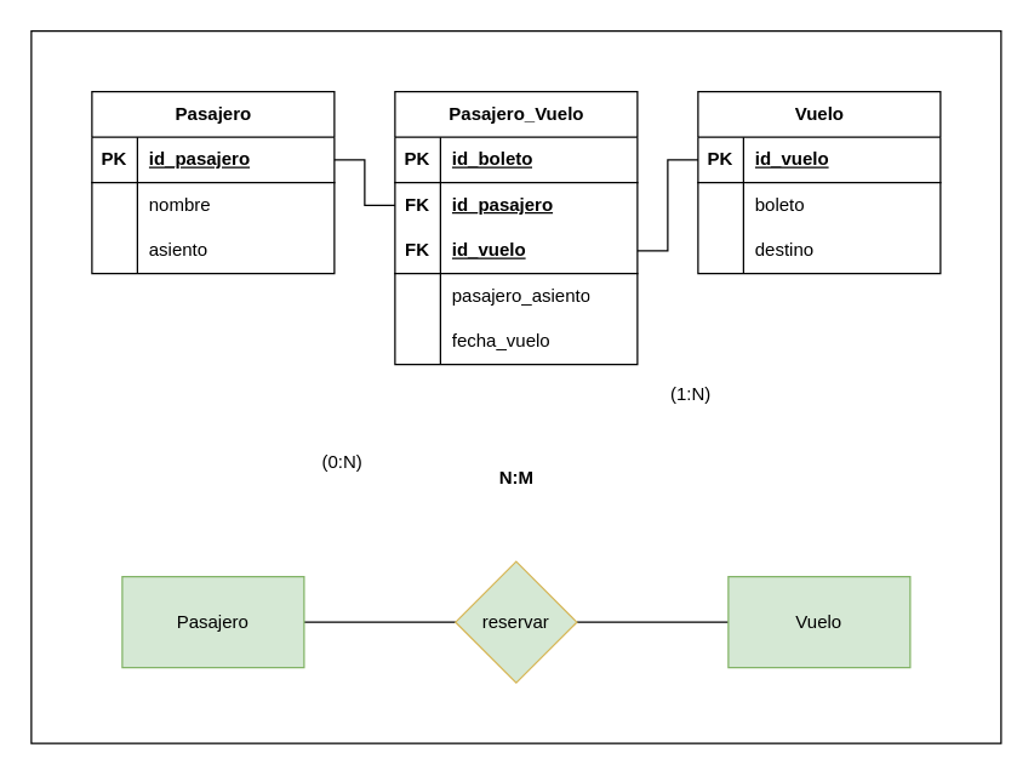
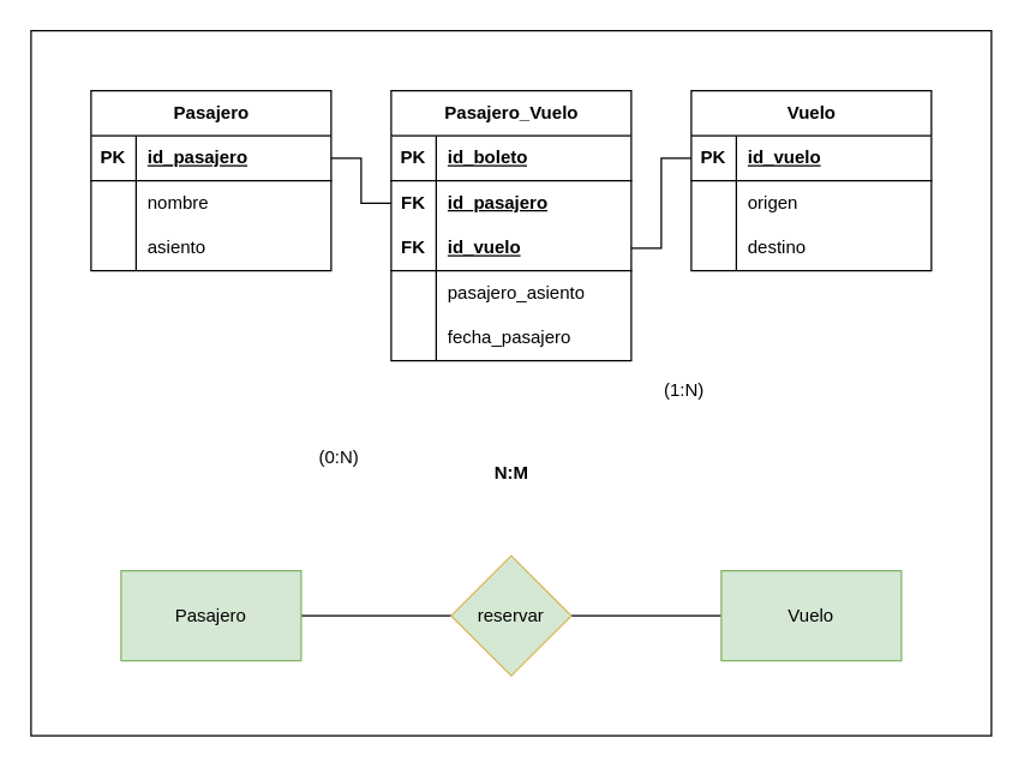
  <mxCell id="0" />
  <mxCell id="1" parent="0" />
  <mxCell id="2" value="" style="group" vertex="1" connectable="0" parent="1"><mxGeometry width="640" height="470" as="geometry" x="20" y="20" /></mxCell>
  <mxCell id="3" value="" style="rounded=0;whiteSpace=wrap;html=1;" parent="2" vertex="1"><mxGeometry width="640" height="470" as="geometry" /></mxCell>
  <mxCell id="4" style="edgeStyle=orthogonalEdgeStyle;rounded=0;orthogonalLoop=1;jettySize=auto;html=1;exitX=1;exitY=0.5;exitDx=0;exitDy=0;entryX=0;entryY=0.5;entryDx=0;entryDy=0;endArrow=none;startFill=0;" parent="2" source="6" target="8" edge="1"><mxGeometry relative="1" as="geometry" /></mxCell>
  <mxCell id="5" style="edgeStyle=orthogonalEdgeStyle;rounded=0;orthogonalLoop=1;jettySize=auto;html=1;exitX=0;exitY=0.5;exitDx=0;exitDy=0;entryX=1;entryY=0.5;entryDx=0;entryDy=0;endArrow=none;startFill=0;" parent="2" source="6" target="7" edge="1"><mxGeometry relative="1" as="geometry" /></mxCell>
  <mxCell id="6" value="reservar" style="rhombus;whiteSpace=wrap;html=1;fillColor=#d5e8d4;strokeColor=#d6b656;" parent="2" vertex="1"><mxGeometry x="280" y="350" width="80" height="80" as="geometry" /></mxCell>
  <mxCell id="7" value="Pasajero" style="rounded=0;whiteSpace=wrap;html=1;fillColor=#d5e8d4;strokeColor=#82b366;" parent="2" vertex="1"><mxGeometry x="60" y="360" width="120" height="60" as="geometry" /></mxCell>
  <mxCell id="8" value="Vuelo" style="rounded=0;whiteSpace=wrap;html=1;fillColor=#d5e8d4;strokeColor=#82b366;" parent="2" vertex="1"><mxGeometry x="460" y="360" width="120" height="60" as="geometry" /></mxCell>
  <mxCell id="9" value="(0:N)" style="text;html=1;align=center;verticalAlign=middle;resizable=0;points=[];autosize=1;strokeColor=none;fillColor=none;" parent="2" vertex="1"><mxGeometry x="180" y="270" width="50" height="30" as="geometry" /></mxCell>
  <mxCell id="10" value="(1:N)" style="text;html=1;align=center;verticalAlign=middle;resizable=0;points=[];autosize=1;strokeColor=none;fillColor=none;" parent="2" vertex="1"><mxGeometry x="410" y="225" width="50" height="30" as="geometry" /></mxCell>
  <mxCell id="11" value="N:M" style="text;html=1;align=center;verticalAlign=middle;resizable=0;points=[];autosize=1;strokeColor=none;fillColor=none;fontStyle=1" parent="2" vertex="1"><mxGeometry x="295" y="280" width="50" height="30" as="geometry" /></mxCell>
  <mxCell id="12" value="Pasajero" style="shape=table;startSize=30;container=1;collapsible=1;childLayout=tableLayout;fixedRows=1;rowLines=0;fontStyle=1;align=center;resizeLast=1;html=1;" parent="2" vertex="1"><mxGeometry x="40" y="40" width="160" height="120" as="geometry" /></mxCell>
  <mxCell id="13" value="" style="shape=tableRow;horizontal=0;startSize=0;swimlaneHead=0;swimlaneBody=0;fillColor=none;collapsible=0;dropTarget=0;points=[[0,0.5],[1,0.5]];portConstraint=eastwest;top=0;left=0;right=0;bottom=1;" parent="12" vertex="1"><mxGeometry y="30" width="160" height="30" as="geometry" /></mxCell>
  <mxCell id="14" value="PK" style="shape=partialRectangle;connectable=0;fillColor=none;top=0;left=0;bottom=0;right=0;fontStyle=1;overflow=hidden;whiteSpace=wrap;html=1;" parent="13" vertex="1"><mxGeometry width="30" height="30" as="geometry"><mxRectangle width="30" height="30" as="alternateBounds" /></mxGeometry></mxCell>
  <mxCell id="15" value="id_pasajero" style="shape=partialRectangle;connectable=0;fillColor=none;top=0;left=0;bottom=0;right=0;align=left;spacingLeft=6;fontStyle=5;overflow=hidden;whiteSpace=wrap;html=1;" parent="13" vertex="1"><mxGeometry x="30" width="130" height="30" as="geometry"><mxRectangle width="130" height="30" as="alternateBounds" /></mxGeometry></mxCell>
  <mxCell id="16" value="" style="shape=tableRow;horizontal=0;startSize=0;swimlaneHead=0;swimlaneBody=0;fillColor=none;collapsible=0;dropTarget=0;points=[[0,0.5],[1,0.5]];portConstraint=eastwest;top=0;left=0;right=0;bottom=0;" parent="12" vertex="1"><mxGeometry y="60" width="160" height="30" as="geometry" /></mxCell>
  <mxCell id="17" value="" style="shape=partialRectangle;connectable=0;fillColor=none;top=0;left=0;bottom=0;right=0;editable=1;overflow=hidden;whiteSpace=wrap;html=1;" parent="16" vertex="1"><mxGeometry width="30" height="30" as="geometry"><mxRectangle width="30" height="30" as="alternateBounds" /></mxGeometry></mxCell>
  <mxCell id="18" value="nombre" style="shape=partialRectangle;connectable=0;fillColor=none;top=0;left=0;bottom=0;right=0;align=left;spacingLeft=6;overflow=hidden;whiteSpace=wrap;html=1;" parent="16" vertex="1"><mxGeometry x="30" width="130" height="30" as="geometry"><mxRectangle width="130" height="30" as="alternateBounds" /></mxGeometry></mxCell>
  <mxCell id="19" value="" style="shape=tableRow;horizontal=0;startSize=0;swimlaneHead=0;swimlaneBody=0;fillColor=none;collapsible=0;dropTarget=0;points=[[0,0.5],[1,0.5]];portConstraint=eastwest;top=0;left=0;right=0;bottom=0;" parent="12" vertex="1"><mxGeometry y="90" width="160" height="30" as="geometry" /></mxCell>
  <mxCell id="20" value="" style="shape=partialRectangle;connectable=0;fillColor=none;top=0;left=0;bottom=0;right=0;editable=1;overflow=hidden;whiteSpace=wrap;html=1;" parent="19" vertex="1"><mxGeometry width="30" height="30" as="geometry"><mxRectangle width="30" height="30" as="alternateBounds" /></mxGeometry></mxCell>
  <mxCell id="21" value="asiento" style="shape=partialRectangle;connectable=0;fillColor=none;top=0;left=0;bottom=0;right=0;align=left;spacingLeft=6;overflow=hidden;whiteSpace=wrap;html=1;" parent="19" vertex="1"><mxGeometry x="30" width="130" height="30" as="geometry"><mxRectangle width="130" height="30" as="alternateBounds" /></mxGeometry></mxCell>
  <mxCell id="22" value="Pasajero_Vuelo" style="shape=table;startSize=30;container=1;collapsible=1;childLayout=tableLayout;fixedRows=1;rowLines=0;fontStyle=1;align=center;resizeLast=1;html=1;" parent="2" vertex="1"><mxGeometry x="240" y="40" width="160" height="180" as="geometry" /></mxCell>
  <mxCell id="23" value="" style="shape=tableRow;horizontal=0;startSize=0;swimlaneHead=0;swimlaneBody=0;fillColor=none;collapsible=0;dropTarget=0;points=[[0,0.5],[1,0.5]];portConstraint=eastwest;top=0;left=0;right=0;bottom=1;" parent="22" vertex="1"><mxGeometry y="30" width="160" height="30" as="geometry" /></mxCell>
  <mxCell id="24" value="PK" style="shape=partialRectangle;connectable=0;fillColor=none;top=0;left=0;bottom=0;right=0;fontStyle=1;overflow=hidden;whiteSpace=wrap;html=1;" parent="23" vertex="1"><mxGeometry width="30" height="30" as="geometry"><mxRectangle width="30" height="30" as="alternateBounds" /></mxGeometry></mxCell>
  <mxCell id="25" value="id_boleto" style="shape=partialRectangle;connectable=0;fillColor=none;top=0;left=0;bottom=0;right=0;align=left;spacingLeft=6;fontStyle=5;overflow=hidden;whiteSpace=wrap;html=1;" parent="23" vertex="1"><mxGeometry x="30" width="130" height="30" as="geometry"><mxRectangle width="130" height="30" as="alternateBounds" /></mxGeometry></mxCell>
  <mxCell id="26" value="" style="shape=tableRow;horizontal=0;startSize=0;swimlaneHead=0;swimlaneBody=0;fillColor=none;collapsible=0;dropTarget=0;points=[[0,0.5],[1,0.5]];portConstraint=eastwest;top=0;left=0;right=0;bottom=0;" parent="22" vertex="1"><mxGeometry y="60" width="160" height="30" as="geometry" /></mxCell>
  <mxCell id="27" value="FK" style="shape=partialRectangle;connectable=0;fillColor=none;top=0;left=0;bottom=0;right=0;fontStyle=1;overflow=hidden;whiteSpace=wrap;html=1;" parent="26" vertex="1"><mxGeometry width="30" height="30" as="geometry"><mxRectangle width="30" height="30" as="alternateBounds" /></mxGeometry></mxCell>
  <mxCell id="28" value="id_pasajero" style="shape=partialRectangle;connectable=0;fillColor=none;top=0;left=0;bottom=0;right=0;align=left;spacingLeft=6;fontStyle=5;overflow=hidden;whiteSpace=wrap;html=1;" parent="26" vertex="1"><mxGeometry x="30" width="130" height="30" as="geometry"><mxRectangle width="130" height="30" as="alternateBounds" /></mxGeometry></mxCell>
  <mxCell id="29" value="" style="shape=tableRow;horizontal=0;startSize=0;swimlaneHead=0;swimlaneBody=0;fillColor=none;collapsible=0;dropTarget=0;points=[[0,0.5],[1,0.5]];portConstraint=eastwest;top=0;left=0;right=0;bottom=1;" parent="22" vertex="1"><mxGeometry y="90" width="160" height="30" as="geometry" /></mxCell>
  <mxCell id="30" value="FK" style="shape=partialRectangle;connectable=0;fillColor=none;top=0;left=0;bottom=0;right=0;fontStyle=1;overflow=hidden;whiteSpace=wrap;html=1;" parent="29" vertex="1"><mxGeometry width="30" height="30" as="geometry"><mxRectangle width="30" height="30" as="alternateBounds" /></mxGeometry></mxCell>
  <mxCell id="31" value="id_vuelo" style="shape=partialRectangle;connectable=0;fillColor=none;top=0;left=0;bottom=0;right=0;align=left;spacingLeft=6;fontStyle=5;overflow=hidden;whiteSpace=wrap;html=1;" parent="29" vertex="1"><mxGeometry x="30" width="130" height="30" as="geometry"><mxRectangle width="130" height="30" as="alternateBounds" /></mxGeometry></mxCell>
  <mxCell id="32" value="" style="shape=tableRow;horizontal=0;startSize=0;swimlaneHead=0;swimlaneBody=0;fillColor=none;collapsible=0;dropTarget=0;points=[[0,0.5],[1,0.5]];portConstraint=eastwest;top=0;left=0;right=0;bottom=0;" parent="22" vertex="1"><mxGeometry y="120" width="160" height="30" as="geometry" /></mxCell>
  <mxCell id="33" value="" style="shape=partialRectangle;connectable=0;fillColor=none;top=0;left=0;bottom=0;right=0;editable=1;overflow=hidden;whiteSpace=wrap;html=1;" parent="32" vertex="1"><mxGeometry width="30" height="30" as="geometry"><mxRectangle width="30" height="30" as="alternateBounds" /></mxGeometry></mxCell>
  <mxCell id="34" value="pasajero_asiento" style="shape=partialRectangle;connectable=0;fillColor=none;top=0;left=0;bottom=0;right=0;align=left;spacingLeft=6;overflow=hidden;whiteSpace=wrap;html=1;" parent="32" vertex="1"><mxGeometry x="30" width="130" height="30" as="geometry"><mxRectangle width="130" height="30" as="alternateBounds" /></mxGeometry></mxCell>
  <mxCell id="35" value="" style="shape=tableRow;horizontal=0;startSize=0;swimlaneHead=0;swimlaneBody=0;fillColor=none;collapsible=0;dropTarget=0;points=[[0,0.5],[1,0.5]];portConstraint=eastwest;top=0;left=0;right=0;bottom=0;" parent="22" vertex="1"><mxGeometry y="150" width="160" height="30" as="geometry" /></mxCell>
  <mxCell id="36" value="" style="shape=partialRectangle;connectable=0;fillColor=none;top=0;left=0;bottom=0;right=0;editable=1;overflow=hidden;whiteSpace=wrap;html=1;" parent="35" vertex="1"><mxGeometry width="30" height="30" as="geometry"><mxRectangle width="30" height="30" as="alternateBounds" /></mxGeometry></mxCell>
- <mxCell id="37" value="fecha_vuelo" style="shape=partialRectangle;connectable=0;fillColor=none;top=0;left=0;bottom=0;right=0;align=left;spacingLeft=6;overflow=hidden;whiteSpace=wrap;html=1;" parent="35" vertex="1"><mxGeometry x="30" width="130" height="30" as="geometry"><mxRectangle width="130" height="30" as="alternateBounds" /></mxGeometry></mxCell>
+ <mxCell id="37" value="fecha_pasajero" style="shape=partialRectangle;connectable=0;fillColor=none;top=0;left=0;bottom=0;right=0;align=left;spacingLeft=6;overflow=hidden;whiteSpace=wrap;html=1;" parent="35" vertex="1"><mxGeometry x="30" width="130" height="30" as="geometry"><mxRectangle width="130" height="30" as="alternateBounds" /></mxGeometry></mxCell>
  <mxCell id="38" value="Vuelo" style="shape=table;startSize=30;container=1;collapsible=1;childLayout=tableLayout;fixedRows=1;rowLines=0;fontStyle=1;align=center;resizeLast=1;html=1;" parent="2" vertex="1"><mxGeometry x="440" y="40" width="160" height="120" as="geometry" /></mxCell>
  <mxCell id="39" value="" style="shape=tableRow;horizontal=0;startSize=0;swimlaneHead=0;swimlaneBody=0;fillColor=none;collapsible=0;dropTarget=0;points=[[0,0.5],[1,0.5]];portConstraint=eastwest;top=0;left=0;right=0;bottom=1;" parent="38" vertex="1"><mxGeometry y="30" width="160" height="30" as="geometry" /></mxCell>
  <mxCell id="40" value="PK" style="shape=partialRectangle;connectable=0;fillColor=none;top=0;left=0;bottom=0;right=0;fontStyle=1;overflow=hidden;whiteSpace=wrap;html=1;" parent="39" vertex="1"><mxGeometry width="30" height="30" as="geometry"><mxRectangle width="30" height="30" as="alternateBounds" /></mxGeometry></mxCell>
  <mxCell id="41" value="id_vuelo" style="shape=partialRectangle;connectable=0;fillColor=none;top=0;left=0;bottom=0;right=0;align=left;spacingLeft=6;fontStyle=5;overflow=hidden;whiteSpace=wrap;html=1;" parent="39" vertex="1"><mxGeometry x="30" width="130" height="30" as="geometry"><mxRectangle width="130" height="30" as="alternateBounds" /></mxGeometry></mxCell>
  <mxCell id="42" value="" style="shape=tableRow;horizontal=0;startSize=0;swimlaneHead=0;swimlaneBody=0;fillColor=none;collapsible=0;dropTarget=0;points=[[0,0.5],[1,0.5]];portConstraint=eastwest;top=0;left=0;right=0;bottom=0;" parent="38" vertex="1"><mxGeometry y="60" width="160" height="30" as="geometry" /></mxCell>
  <mxCell id="43" value="" style="shape=partialRectangle;connectable=0;fillColor=none;top=0;left=0;bottom=0;right=0;editable=1;overflow=hidden;whiteSpace=wrap;html=1;" parent="42" vertex="1"><mxGeometry width="30" height="30" as="geometry"><mxRectangle width="30" height="30" as="alternateBounds" /></mxGeometry></mxCell>
- <mxCell id="44" value="boleto" style="shape=partialRectangle;connectable=0;fillColor=none;top=0;left=0;bottom=0;right=0;align=left;spacingLeft=6;overflow=hidden;whiteSpace=wrap;html=1;" parent="42" vertex="1"><mxGeometry x="30" width="130" height="30" as="geometry"><mxRectangle width="130" height="30" as="alternateBounds" /></mxGeometry></mxCell>
+ <mxCell id="44" value="origen" style="shape=partialRectangle;connectable=0;fillColor=none;top=0;left=0;bottom=0;right=0;align=left;spacingLeft=6;overflow=hidden;whiteSpace=wrap;html=1;" parent="42" vertex="1"><mxGeometry x="30" width="130" height="30" as="geometry"><mxRectangle width="130" height="30" as="alternateBounds" /></mxGeometry></mxCell>
  <mxCell id="45" value="" style="shape=tableRow;horizontal=0;startSize=0;swimlaneHead=0;swimlaneBody=0;fillColor=none;collapsible=0;dropTarget=0;points=[[0,0.5],[1,0.5]];portConstraint=eastwest;top=0;left=0;right=0;bottom=0;" parent="38" vertex="1"><mxGeometry y="90" width="160" height="30" as="geometry" /></mxCell>
  <mxCell id="46" value="" style="shape=partialRectangle;connectable=0;fillColor=none;top=0;left=0;bottom=0;right=0;editable=1;overflow=hidden;whiteSpace=wrap;html=1;" parent="45" vertex="1"><mxGeometry width="30" height="30" as="geometry"><mxRectangle width="30" height="30" as="alternateBounds" /></mxGeometry></mxCell>
  <mxCell id="47" value="destino" style="shape=partialRectangle;connectable=0;fillColor=none;top=0;left=0;bottom=0;right=0;align=left;spacingLeft=6;overflow=hidden;whiteSpace=wrap;html=1;" parent="45" vertex="1"><mxGeometry x="30" width="130" height="30" as="geometry"><mxRectangle width="130" height="30" as="alternateBounds" /></mxGeometry></mxCell>
  <mxCell id="48" style="edgeStyle=orthogonalEdgeStyle;rounded=0;orthogonalLoop=1;jettySize=auto;html=1;exitX=1;exitY=0.5;exitDx=0;exitDy=0;entryX=0;entryY=0.5;entryDx=0;entryDy=0;endArrow=none;startFill=0;" parent="2" source="13" target="26" edge="1"><mxGeometry relative="1" as="geometry" /></mxCell>
  <mxCell id="49" style="edgeStyle=orthogonalEdgeStyle;rounded=0;orthogonalLoop=1;jettySize=auto;html=1;exitX=0;exitY=0.5;exitDx=0;exitDy=0;entryX=1;entryY=0.5;entryDx=0;entryDy=0;endArrow=none;startFill=0;" parent="2" source="39" target="29" edge="1"><mxGeometry relative="1" as="geometry" /></mxCell>
